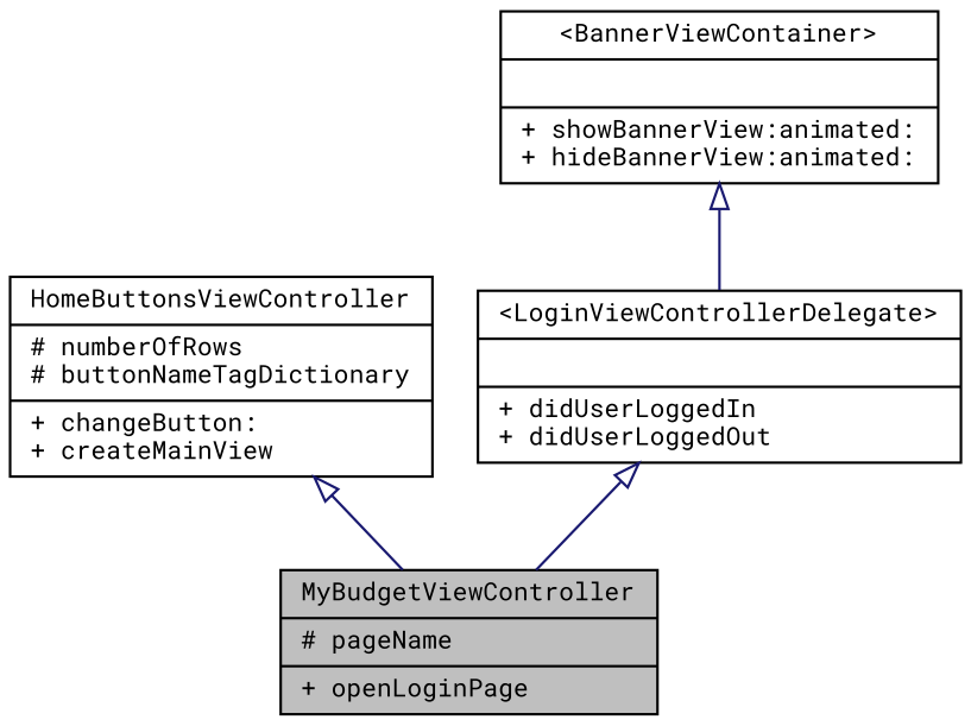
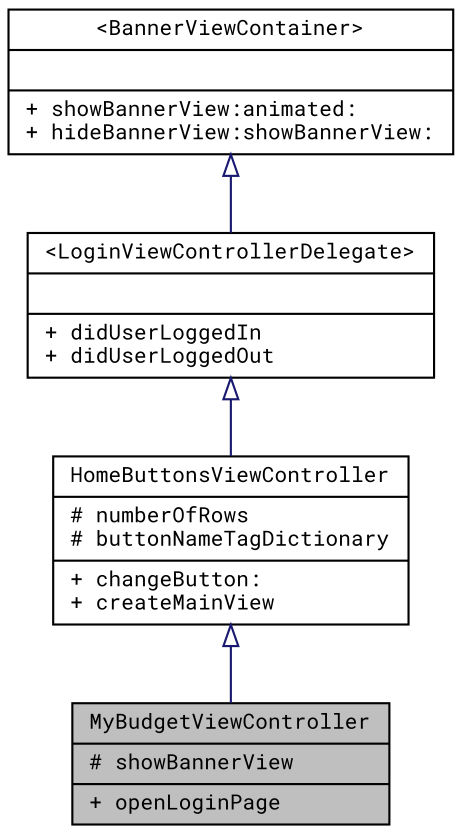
  digraph {
    fontname="Roboto Mono"
    node [color=black fillcolor=white fontname="Roboto Mono" fontsize=10 shape=record style=filled]
    edge [arrowtail=empty color=midnightblue dir=back fontname="Roboto Mono" fontsize=10 labelfontname=Helvetica labelfontsize=10 style=solid]
-   n1 [fillcolor=grey75 fontcolor=black height=0.2 label="{MyBudgetViewController\n|# pageName\l|+ openLoginPage\l}" width=0.4]
+   n1 [fillcolor=grey75 fontcolor=black height=0.2 label="{MyBudgetViewController\n|# showBannerView\l|+ openLoginPage\l}" width=0.4]
    n2 [height=0.2 label="{HomeButtonsViewController\n|# numberOfRows\l# buttonNameTagDictionary\l|+ changeButton:\l+ createMainView\l}" width=0.4]
-   n3 [height=0.2 label="{\<BannerViewContainer\>\n||+ showBannerView:animated:\l+ hideBannerView:animated:\l}" width=0.4]
+   n3 [height=0.2 label="{\<BannerViewContainer\>\n||+ showBannerView:animated:\l+ hideBannerView:showBannerView:\l}" width=0.4]
    n4 [height=0.2 label="{\<LoginViewControllerDelegate\>\n||+ didUserLoggedIn\l+ didUserLoggedOut\l}" width=0.4]
    n2 -> n1
    n3 -> n4
-   n4 -> n1
+   n4 -> n2
  }
